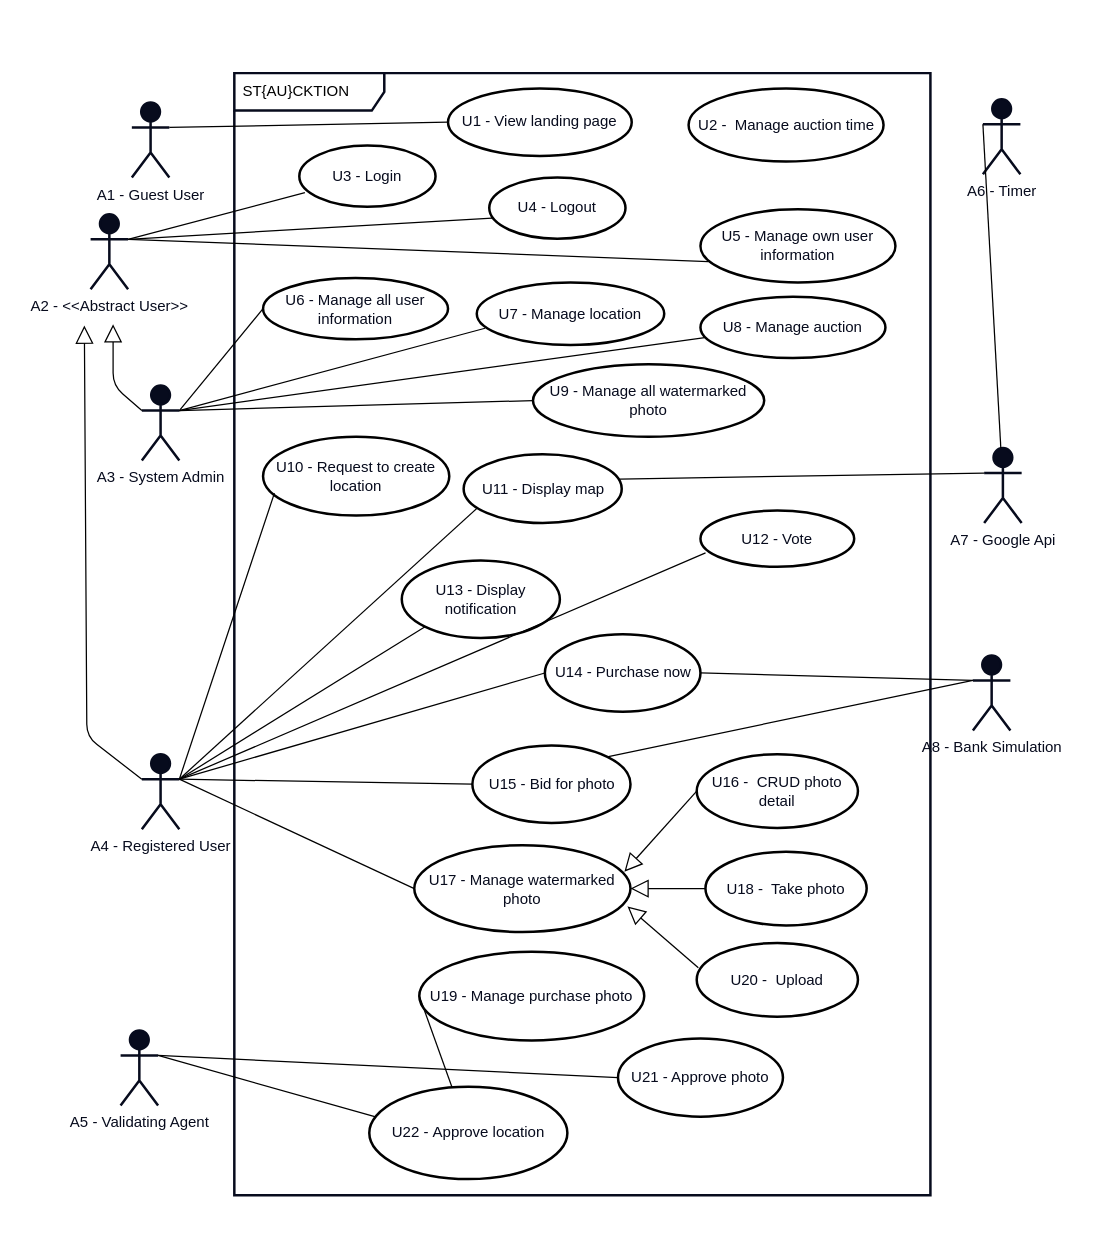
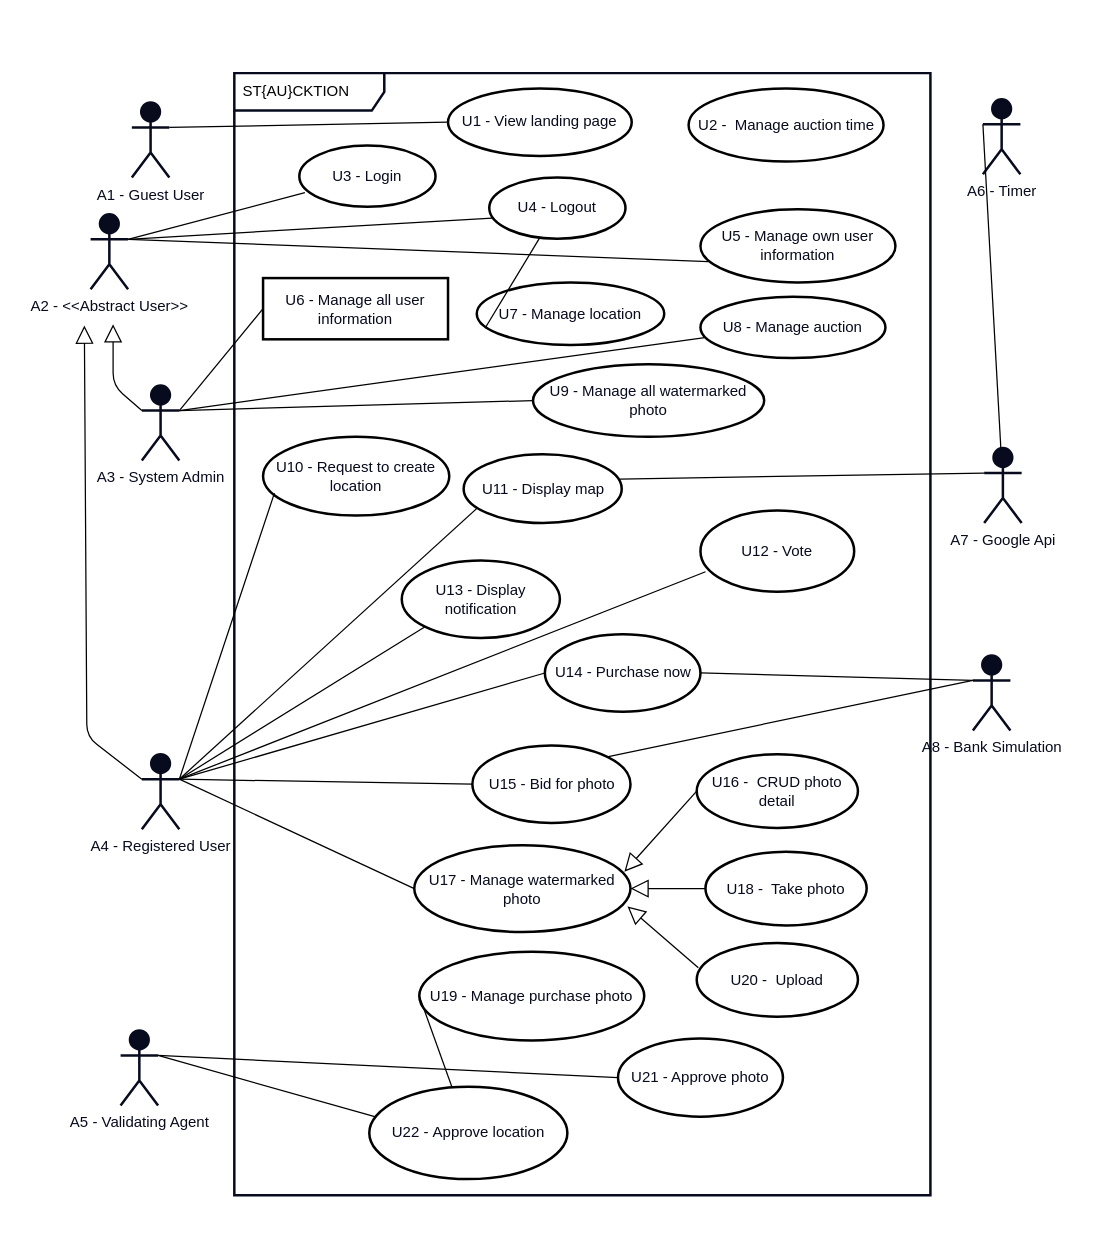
  <mxCell id="0" />
  <mxCell id="1" parent="0" />
  <mxCell id="2" value="" style="rounded=0;whiteSpace=wrap;html=1;strokeColor=#FFFFFF;strokeWidth=2;fontColor=#070B1D;fillColor=none;gradientColor=none;" parent="1" vertex="1"><mxGeometry x="20" y="20" width="839" height="955" as="geometry" /></mxCell>
  <mxCell id="3" value="ST{AU}CKTION" style="shape=umlFrame;whiteSpace=wrap;html=1;width=120;height=30;boundedLbl=1;verticalAlign=middle;align=left;spacingLeft=5;strokeWidth=2;swimlaneFillColor=none;perimeterSpacing=1;strokeColor=#070B1D;" parent="1" vertex="1"><mxGeometry x="187" y="58" width="557" height="898" as="geometry" /></mxCell>
  <mxCell id="4" value="&lt;font color=&quot;#070b1d&quot;&gt;A2 - &amp;lt;&amp;lt;Abstract User&amp;gt;&amp;gt;&lt;br&gt;&lt;/font&gt;" style="shape=umlActor;verticalLabelPosition=bottom;verticalAlign=top;html=1;strokeColor=#070B1D;strokeWidth=2;fillColor=#070B1D;gradientColor=none;" parent="1" vertex="1"><mxGeometry x="72" y="171" width="30" height="60" as="geometry" /></mxCell>
  <mxCell id="5" value="U7 - Manage location" style="ellipse;whiteSpace=wrap;html=1;strokeColor=#000000;strokeWidth=2;fontColor=#070B1D;fillColor=none;gradientColor=none;" parent="1" vertex="1"><mxGeometry x="381" y="225.5" width="150" height="50" as="geometry" /></mxCell>
  <mxCell id="6" value="U5 - Manage own user information" style="ellipse;whiteSpace=wrap;html=1;strokeColor=#000000;strokeWidth=2;fontColor=#070B1D;fillColor=none;gradientColor=none;" parent="1" vertex="1"><mxGeometry x="560" y="167" width="156" height="58.5" as="geometry" /></mxCell>
  <mxCell id="7" value="U20 -&amp;nbsp; Upload" style="ellipse;whiteSpace=wrap;html=1;strokeColor=#000000;strokeWidth=2;fontColor=#070B1D;fillColor=none;gradientColor=none;" parent="1" vertex="1"><mxGeometry x="557" y="754" width="129" height="59" as="geometry" /></mxCell>
  <mxCell id="8" value="U3 - Login" style="ellipse;whiteSpace=wrap;html=1;strokeColor=#000000;strokeWidth=2;fontColor=#070B1D;fillColor=none;gradientColor=none;" parent="1" vertex="1"><mxGeometry x="239" y="116" width="109" height="49" as="geometry" /></mxCell>
  <mxCell id="9" value="U4 - Logout" style="ellipse;whiteSpace=wrap;html=1;strokeColor=#000000;strokeWidth=2;fontColor=#070B1D;fillColor=none;gradientColor=none;" parent="1" vertex="1"><mxGeometry x="391" y="141.5" width="109" height="49" as="geometry" /></mxCell>
  <mxCell id="10" value="U15 -&amp;nbsp;Bid for photo" style="ellipse;whiteSpace=wrap;html=1;strokeColor=#000000;strokeWidth=2;fontColor=#070B1D;fillColor=none;gradientColor=none;" parent="1" vertex="1"><mxGeometry x="377.5" y="596" width="126.5" height="62" as="geometry" /></mxCell>
  <mxCell id="11" value="&lt;font color=&quot;#070b1d&quot;&gt;A8 - Bank Simulation&lt;br&gt;&lt;/font&gt;" style="shape=umlActor;verticalLabelPosition=bottom;verticalAlign=top;html=1;strokeColor=#070B1D;strokeWidth=2;fillColor=#070B1D;gradientColor=none;" parent="1" vertex="1"><mxGeometry x="778" y="524" width="30" height="60" as="geometry" /></mxCell>
  <mxCell id="12" value="&lt;font color=&quot;#070b1d&quot;&gt;A7 - Google Api&lt;br&gt;&lt;/font&gt;" style="shape=umlActor;verticalLabelPosition=bottom;verticalAlign=top;html=1;strokeColor=#070B1D;strokeWidth=2;fillColor=#070B1D;gradientColor=none;" parent="1" vertex="1"><mxGeometry x="787" y="358" width="30" height="60" as="geometry" /></mxCell>
  <mxCell id="13" value="&lt;font color=&quot;#070b1d&quot;&gt;A3 - System Admin&lt;br&gt;&lt;/font&gt;" style="shape=umlActor;verticalLabelPosition=bottom;verticalAlign=top;html=1;strokeColor=#070B1D;strokeWidth=2;fillColor=#070B1D;gradientColor=none;" parent="1" vertex="1"><mxGeometry x="113" y="308" width="30" height="60" as="geometry" /></mxCell>
  <mxCell id="14" value="U14 - Purchase now" style="ellipse;whiteSpace=wrap;html=1;strokeColor=#000000;strokeWidth=2;fontColor=#070B1D;fillColor=none;gradientColor=none;" parent="1" vertex="1"><mxGeometry x="435.5" y="507" width="124.5" height="62" as="geometry" /></mxCell>
- <mxCell id="15" value="U12 - Vote" style="ellipse;whiteSpace=wrap;html=1;strokeColor=#000000;strokeWidth=2;fontColor=#070B1D;fillColor=none;gradientColor=none;" parent="1" vertex="1"><mxGeometry x="560" y="408" width="123" height="45" as="geometry" /></mxCell>
+ <mxCell id="15" value="U12 - Vote" style="ellipse;whiteSpace=wrap;html=1;strokeColor=#000000;strokeWidth=2;fontColor=#070B1D;fillColor=none;gradientColor=none;" parent="1" vertex="1"><mxGeometry x="560" y="408" width="123" height="65" as="geometry" /></mxCell>
  <mxCell id="16" value="U17 - Manage watermarked photo" style="ellipse;whiteSpace=wrap;html=1;strokeColor=#000000;strokeWidth=2;fontColor=#070B1D;fillColor=none;gradientColor=none;" parent="1" vertex="1"><mxGeometry x="331" y="675.75" width="173" height="69.5" as="geometry" /></mxCell>
  <mxCell id="17" value="U21 - Approve photo" style="ellipse;whiteSpace=wrap;html=1;strokeColor=#000000;strokeWidth=2;fontColor=#070B1D;fillColor=none;gradientColor=none;" parent="1" vertex="1"><mxGeometry x="494" y="830.5" width="132" height="62.5" as="geometry" /></mxCell>
  <mxCell id="18" value="&lt;font color=&quot;#070b1d&quot;&gt;A5 - Validating Agent&lt;br&gt;&lt;/font&gt;" style="shape=umlActor;verticalLabelPosition=bottom;verticalAlign=top;html=1;strokeColor=#070B1D;strokeWidth=2;fillColor=#070B1D;gradientColor=none;" parent="1" vertex="1"><mxGeometry x="96" y="824" width="30" height="60" as="geometry" /></mxCell>
  <mxCell id="19" value="" style="endArrow=none;html=1;rounded=1;strokeColor=#000000;fontColor=#070B1D;exitX=1;exitY=0.5;exitDx=0;exitDy=0;entryX=0;entryY=0.333;entryDx=0;entryDy=0;entryPerimeter=0;" parent="1" source="14" target="11" edge="1"><mxGeometry width="50" height="50" relative="1" as="geometry"><mxPoint x="453" y="767.5" as="sourcePoint" /><mxPoint x="503" y="717.5" as="targetPoint" /></mxGeometry></mxCell>
  <mxCell id="20" value="" style="endArrow=none;html=1;strokeColor=#000000;exitX=0.041;exitY=0.768;exitDx=0;exitDy=0;entryX=1;entryY=0.333;entryDx=0;entryDy=0;entryPerimeter=0;exitPerimeter=0;" parent="1" source="8" target="4" edge="1"><mxGeometry width="50" height="50" relative="1" as="geometry"><mxPoint x="217" y="194.5" as="sourcePoint" /><mxPoint x="80" y="193" as="targetPoint" /></mxGeometry></mxCell>
  <mxCell id="21" value="" style="endArrow=none;html=1;strokeColor=#000000;exitX=0.022;exitY=0.664;exitDx=0;exitDy=0;entryX=1;entryY=0.333;entryDx=0;entryDy=0;entryPerimeter=0;exitPerimeter=0;" parent="1" source="9" target="4" edge="1"><mxGeometry width="50" height="50" relative="1" as="geometry"><mxPoint x="217" y="195.5" as="sourcePoint" /><mxPoint x="78" y="194" as="targetPoint" /></mxGeometry></mxCell>
  <mxCell id="22" value="" style="endArrow=none;html=1;strokeColor=#000000;exitX=0.04;exitY=0.715;exitDx=0;exitDy=0;entryX=1;entryY=0.333;entryDx=0;entryDy=0;entryPerimeter=0;exitPerimeter=0;" parent="1" source="6" target="4" edge="1"><mxGeometry width="50" height="50" relative="1" as="geometry"><mxPoint x="219" y="195.5" as="sourcePoint" /><mxPoint x="79" y="194" as="targetPoint" /></mxGeometry></mxCell>
- <mxCell id="23" value="" style="endArrow=none;html=1;strokeColor=#000000;entryX=1;entryY=0.333;entryDx=0;entryDy=0;exitX=0.044;exitY=0.733;exitDx=0;exitDy=0;entryPerimeter=0;exitPerimeter=0;" parent="1" source="5" target="13" edge="1"><mxGeometry width="50" height="50" relative="1" as="geometry"><mxPoint x="302" y="318.5" as="sourcePoint" /><mxPoint x="148" y="317" as="targetPoint" /></mxGeometry></mxCell>
+ <mxCell id="23" value="" style="endArrow=none;html=1;strokeColor=#000000;exitX=0.044;exitY=0.733;exitDx=0;exitDy=0;exitPerimeter=0;" parent="1" source="5" target="9" edge="1"><mxGeometry width="50" height="50" relative="1" as="geometry"><mxPoint x="302" y="318.5" as="sourcePoint" /><mxPoint x="148" y="317" as="targetPoint" /></mxGeometry></mxCell>
  <mxCell id="24" value="" style="endArrow=none;html=1;strokeColor=#000000;entryX=1;entryY=0.333;entryDx=0;entryDy=0;exitX=0;exitY=0.5;exitDx=0;exitDy=0;entryPerimeter=0;" parent="1" source="17" target="18" edge="1"><mxGeometry width="50" height="50" relative="1" as="geometry"><mxPoint x="302" y="448.5" as="sourcePoint" /><mxPoint x="148" y="447" as="targetPoint" /></mxGeometry></mxCell>
  <mxCell id="25" value="" style="endArrow=none;html=1;strokeColor=#000000;entryX=1;entryY=0.333;entryDx=0;entryDy=0;exitX=0;exitY=0.5;exitDx=0;exitDy=0;entryPerimeter=0;" parent="1" source="16" target="34" edge="1"><mxGeometry width="50" height="50" relative="1" as="geometry"><mxPoint x="302" y="576.5" as="sourcePoint" /><mxPoint x="148" y="575" as="targetPoint" /></mxGeometry></mxCell>
  <mxCell id="26" value="" style="endArrow=none;html=1;strokeColor=#000000;entryX=1;entryY=0.333;entryDx=0;entryDy=0;exitX=0;exitY=0.5;exitDx=0;exitDy=0;entryPerimeter=0;" parent="1" source="10" target="34" edge="1"><mxGeometry width="50" height="50" relative="1" as="geometry"><mxPoint x="302" y="711.5" as="sourcePoint" /><mxPoint x="148" y="738" as="targetPoint" /></mxGeometry></mxCell>
  <mxCell id="27" value="" style="endArrow=none;html=1;strokeColor=#000000;entryX=1;entryY=0.333;entryDx=0;entryDy=0;exitX=0;exitY=0.5;exitDx=0;exitDy=0;entryPerimeter=0;" parent="1" source="14" target="34" edge="1"><mxGeometry width="50" height="50" relative="1" as="geometry"><mxPoint x="302" y="712.5" as="sourcePoint" /><mxPoint x="148" y="738" as="targetPoint" /></mxGeometry></mxCell>
  <mxCell id="28" value="U1 - View landing page" style="ellipse;whiteSpace=wrap;html=1;strokeColor=#000000;strokeWidth=2;fontColor=#070B1D;fillColor=none;gradientColor=none;" parent="1" vertex="1"><mxGeometry x="358" y="70.25" width="147" height="54" as="geometry" /></mxCell>
  <mxCell id="29" value="&lt;font color=&quot;#070b1d&quot;&gt;A1 - Guest User&lt;br&gt;&lt;/font&gt;" style="shape=umlActor;verticalLabelPosition=bottom;verticalAlign=top;html=1;strokeColor=#070B1D;strokeWidth=2;fillColor=#070B1D;gradientColor=none;" parent="1" vertex="1"><mxGeometry x="105" y="81.5" width="30" height="60" as="geometry" /></mxCell>
  <mxCell id="30" value="" style="endArrow=none;html=1;strokeColor=#000000;exitX=0;exitY=0.5;exitDx=0;exitDy=0;entryX=1;entryY=0.333;entryDx=0;entryDy=0;entryPerimeter=0;exitPerimeter=0;" parent="1" source="28" target="29" edge="1"><mxGeometry width="50" height="50" relative="1" as="geometry"><mxPoint x="327" y="54" as="sourcePoint" /><mxPoint x="82" y="116.5" as="targetPoint" /></mxGeometry></mxCell>
  <mxCell id="31" value="" style="edgeStyle=none;html=1;endSize=12;endArrow=block;endFill=0;strokeColor=#000000;exitX=0;exitY=0.333;exitDx=0;exitDy=0;exitPerimeter=0;" parent="1" source="13" edge="1"><mxGeometry width="160" relative="1" as="geometry"><mxPoint x="-100" y="284.5" as="sourcePoint" /><mxPoint x="90" y="259" as="targetPoint" /><Array as="points"><mxPoint x="90" y="308" /></Array></mxGeometry></mxCell>
  <mxCell id="32" value="" style="edgeStyle=none;html=1;endSize=12;endArrow=block;endFill=0;strokeColor=#000000;exitX=0;exitY=0.333;exitDx=0;exitDy=0;exitPerimeter=0;" parent="1" source="34" edge="1"><mxGeometry width="160" relative="1" as="geometry"><mxPoint x="108" y="506" as="sourcePoint" /><mxPoint x="67" y="260" as="targetPoint" /><Array as="points"><mxPoint x="69" y="589" /></Array></mxGeometry></mxCell>
  <mxCell id="33" value="" style="endArrow=none;html=1;rounded=1;strokeColor=#000000;fontColor=#070B1D;exitX=1;exitY=0;exitDx=0;exitDy=0;entryX=0;entryY=0.333;entryDx=0;entryDy=0;entryPerimeter=0;" parent="1" source="10" target="11" edge="1"><mxGeometry width="50" height="50" relative="1" as="geometry"><mxPoint x="430" y="697.5" as="sourcePoint" /><mxPoint x="719" y="715" as="targetPoint" /></mxGeometry></mxCell>
  <mxCell id="34" value="&lt;font color=&quot;#070b1d&quot;&gt;A4 - Registered User&lt;br&gt;&lt;/font&gt;" style="shape=umlActor;verticalLabelPosition=bottom;verticalAlign=top;html=1;strokeColor=#070B1D;strokeWidth=2;fillColor=#070B1D;gradientColor=none;" parent="1" vertex="1"><mxGeometry x="113" y="603" width="30" height="60" as="geometry" /></mxCell>
  <mxCell id="35" value="U10 - Request to create location" style="ellipse;whiteSpace=wrap;html=1;strokeColor=#000000;strokeWidth=2;fontColor=#070B1D;fillColor=none;gradientColor=none;" parent="1" vertex="1"><mxGeometry x="210" y="349" width="149" height="63" as="geometry" /></mxCell>
  <mxCell id="36" value="U22 -&amp;nbsp;Approve location" style="ellipse;whiteSpace=wrap;html=1;strokeColor=#000000;strokeWidth=2;fontColor=#070B1D;fillColor=none;gradientColor=none;" parent="1" vertex="1"><mxGeometry x="295" y="869" width="158.5" height="74" as="geometry" /></mxCell>
  <mxCell id="37" value="" style="endArrow=none;html=1;strokeColor=#000000;entryX=1;entryY=0.333;entryDx=0;entryDy=0;exitX=0.032;exitY=0.328;exitDx=0;exitDy=0;entryPerimeter=0;exitPerimeter=0;" parent="1" source="36" target="18" edge="1"><mxGeometry width="50" height="50" relative="1" as="geometry"><mxPoint x="446.5" y="911.25" as="sourcePoint" /><mxPoint x="153" y="868" as="targetPoint" /></mxGeometry></mxCell>
  <mxCell id="38" value="U11 -&amp;nbsp;Display map" style="ellipse;whiteSpace=wrap;html=1;strokeColor=#000000;strokeWidth=2;fontColor=#070B1D;fillColor=none;gradientColor=none;" parent="1" vertex="1"><mxGeometry x="370.5" y="363" width="126.5" height="55" as="geometry" /></mxCell>
  <mxCell id="39" value="" style="endArrow=none;html=1;strokeColor=#000000;exitX=0.084;exitY=0.787;exitDx=0;exitDy=0;entryX=1;entryY=0.333;entryDx=0;entryDy=0;entryPerimeter=0;exitPerimeter=0;" parent="1" source="38" target="34" edge="1"><mxGeometry width="50" height="50" relative="1" as="geometry"><mxPoint x="324" y="507" as="sourcePoint" /><mxPoint x="141" y="569" as="targetPoint" /></mxGeometry></mxCell>
  <mxCell id="40" value="" style="endArrow=none;html=1;strokeColor=#000000;entryX=0;entryY=0.333;entryDx=0;entryDy=0;entryPerimeter=0;exitX=0.987;exitY=0.361;exitDx=0;exitDy=0;exitPerimeter=0;" parent="1" source="38" target="12" edge="1"><mxGeometry width="50" height="50" relative="1" as="geometry"><mxPoint x="575" y="440" as="sourcePoint" /><mxPoint x="153" y="580" as="targetPoint" /></mxGeometry></mxCell>
  <mxCell id="41" value="" style="endArrow=none;html=1;strokeColor=#000000;exitX=0.061;exitY=0.716;exitDx=0;exitDy=0;entryX=1;entryY=0.333;entryDx=0;entryDy=0;entryPerimeter=0;exitPerimeter=0;" parent="1" source="35" target="34" edge="1"><mxGeometry width="50" height="50" relative="1" as="geometry"><mxPoint x="308" y="410.25" as="sourcePoint" /><mxPoint x="129" y="525.75" as="targetPoint" /></mxGeometry></mxCell>
  <mxCell id="42" value="&lt;font color=&quot;#070b1d&quot;&gt;A6 - Timer&lt;br&gt;&lt;/font&gt;" style="shape=umlActor;verticalLabelPosition=bottom;verticalAlign=top;html=1;strokeColor=#070B1D;strokeWidth=2;fillColor=#070B1D;gradientColor=none;" parent="1" vertex="1"><mxGeometry x="786" y="79" width="30" height="60" as="geometry" /></mxCell>
  <mxCell id="43" value="U2 -&amp;nbsp;&amp;nbsp;Manage auction time" style="ellipse;whiteSpace=wrap;html=1;strokeColor=#000000;strokeWidth=2;fontColor=#070B1D;fillColor=none;gradientColor=none;" parent="1" vertex="1"><mxGeometry x="550.5" y="70.25" width="156" height="58.5" as="geometry" /></mxCell>
  <mxCell id="44" value="" style="endArrow=none;html=1;strokeColor=#000000;exitX=0;exitY=0.333;exitDx=0;exitDy=0;exitPerimeter=0;" parent="1" source="42" target="12" edge="1"><mxGeometry width="50" height="50" relative="1" as="geometry"><mxPoint x="927" y="325.5" as="sourcePoint" /><mxPoint x="641" y="303" as="targetPoint" /></mxGeometry></mxCell>
- <mxCell id="45" value="U6 - Manage all user information" style="ellipse;whiteSpace=wrap;html=1;strokeColor=#000000;strokeWidth=2;fontColor=#070B1D;fillColor=none;gradientColor=none;" parent="1" vertex="1"><mxGeometry x="210" y="222" width="148" height="49" as="geometry" /></mxCell>
+ <mxCell id="45" value="U6 - Manage all user information" style="whiteSpace=wrap;html=1;strokeColor=#000000;strokeWidth=2;fontColor=#070B1D;fillColor=none;gradientColor=none;rounded=0;" parent="1" vertex="1"><mxGeometry x="210" y="222" width="148" height="49" as="geometry" /></mxCell>
  <mxCell id="46" value="" style="endArrow=none;html=1;strokeColor=#000000;entryX=1;entryY=0.333;entryDx=0;entryDy=0;exitX=0;exitY=0.5;exitDx=0;exitDy=0;entryPerimeter=0;" parent="1" source="45" target="13" edge="1"><mxGeometry width="50" height="50" relative="1" as="geometry"><mxPoint x="318" y="305.5" as="sourcePoint" /><mxPoint x="153" y="338" as="targetPoint" /></mxGeometry></mxCell>
  <mxCell id="47" value="U8 - Manage auction" style="ellipse;whiteSpace=wrap;html=1;strokeColor=#000000;strokeWidth=2;fontColor=#070B1D;fillColor=none;gradientColor=none;" parent="1" vertex="1"><mxGeometry x="560" y="237" width="148" height="49" as="geometry" /></mxCell>
  <mxCell id="48" value="" style="endArrow=none;html=1;strokeColor=#000000;entryX=1;entryY=0.333;entryDx=0;entryDy=0;exitX=0.023;exitY=0.666;exitDx=0;exitDy=0;entryPerimeter=0;exitPerimeter=0;" parent="1" source="47" target="13" edge="1"><mxGeometry width="50" height="50" relative="1" as="geometry"><mxPoint x="154" y="354.5" as="sourcePoint" /><mxPoint x="-5" y="364" as="targetPoint" /></mxGeometry></mxCell>
  <mxCell id="49" value="U9 - Manage all watermarked photo" style="ellipse;whiteSpace=wrap;html=1;strokeColor=#000000;strokeWidth=2;fontColor=#070B1D;fillColor=none;gradientColor=none;" parent="1" vertex="1"><mxGeometry x="426" y="291" width="185" height="58" as="geometry" /></mxCell>
  <mxCell id="50" value="" style="endArrow=none;html=1;strokeColor=#000000;entryX=1;entryY=0.333;entryDx=0;entryDy=0;exitX=0;exitY=0.5;exitDx=0;exitDy=0;entryPerimeter=0;" parent="1" source="49" target="13" edge="1"><mxGeometry width="50" height="50" relative="1" as="geometry"><mxPoint x="270.5" y="387.5" as="sourcePoint" /><mxPoint x="111.5" y="397" as="targetPoint" /></mxGeometry></mxCell>
  <mxCell id="51" value="U13 - Display notification" style="ellipse;whiteSpace=wrap;html=1;strokeColor=#000000;strokeWidth=2;fontColor=#070B1D;fillColor=none;gradientColor=none;" parent="1" vertex="1"><mxGeometry x="321" y="448" width="126.5" height="62" as="geometry" /></mxCell>
  <mxCell id="52" value="" style="endArrow=none;html=1;strokeColor=#000000;entryX=1;entryY=0.333;entryDx=0;entryDy=0;exitX=0;exitY=1;exitDx=0;exitDy=0;entryPerimeter=0;" parent="1" source="51" target="34" edge="1"><mxGeometry width="50" height="50" relative="1" as="geometry"><mxPoint x="290" y="858.5" as="sourcePoint" /><mxPoint x="131" y="770" as="targetPoint" /></mxGeometry></mxCell>
  <mxCell id="53" value="" style="endArrow=none;html=1;strokeColor=#000000;exitX=0;exitY=0.5;exitDx=0;exitDy=0;" parent="1" source="54" target="36" edge="1"><mxGeometry width="50" height="50" relative="1" as="geometry"><mxPoint x="-36" y="907.75" as="sourcePoint" /><mxPoint x="-28" y="756" as="targetPoint" /></mxGeometry></mxCell>
  <mxCell id="54" value="U19 - Manage purchase photo" style="ellipse;whiteSpace=wrap;html=1;strokeColor=#000000;strokeWidth=2;fontColor=#070B1D;fillColor=none;gradientColor=none;" parent="1" vertex="1"><mxGeometry x="335" y="761" width="180" height="71" as="geometry" /></mxCell>
  <mxCell id="55" value="U18 -&amp;nbsp; Take photo" style="ellipse;whiteSpace=wrap;html=1;strokeColor=#000000;strokeWidth=2;fontColor=#070B1D;fillColor=none;gradientColor=none;" parent="1" vertex="1"><mxGeometry x="564" y="681" width="129" height="59" as="geometry" /></mxCell>
  <mxCell id="56" value="U16 -&amp;nbsp; CRUD photo detail" style="ellipse;whiteSpace=wrap;html=1;strokeColor=#000000;strokeWidth=2;fontColor=#070B1D;fillColor=none;gradientColor=none;" parent="1" vertex="1"><mxGeometry x="557" y="603" width="129" height="59" as="geometry" /></mxCell>
  <mxCell id="57" value="" style="edgeStyle=none;html=1;endSize=12;endArrow=block;endFill=0;strokeColor=#000000;entryX=0.972;entryY=0.305;entryDx=0;entryDy=0;exitX=0;exitY=0.5;exitDx=0;exitDy=0;entryPerimeter=0;" parent="1" source="56" target="16" edge="1"><mxGeometry width="160" relative="1" as="geometry"><mxPoint x="459" y="914.5" as="sourcePoint" /><mxPoint x="463" y="805.5" as="targetPoint" /><Array as="points" /></mxGeometry></mxCell>
  <mxCell id="58" value="" style="endArrow=none;html=1;strokeColor=#000000;exitX=1;exitY=0.333;exitDx=0;exitDy=0;entryX=0.033;entryY=0.754;entryDx=0;entryDy=0;exitPerimeter=0;entryPerimeter=0;" parent="1" source="34" target="15" edge="1"><mxGeometry width="50" height="50" relative="1" as="geometry"><mxPoint x="-36" y="907.75" as="sourcePoint" /><mxPoint x="-28" y="756" as="targetPoint" /></mxGeometry></mxCell>
  <mxCell id="59" value="" style="edgeStyle=none;html=1;endSize=12;endArrow=block;endFill=0;strokeColor=#000000;entryX=1;entryY=0.5;entryDx=0;entryDy=0;exitX=0;exitY=0.5;exitDx=0;exitDy=0;" parent="1" source="55" target="16" edge="1"><mxGeometry width="160" relative="1" as="geometry"><mxPoint x="486" y="927.55" as="sourcePoint" /><mxPoint x="421.827" y="842.456" as="targetPoint" /><Array as="points" /></mxGeometry></mxCell>
  <mxCell id="60" value="" style="edgeStyle=none;html=1;endSize=12;endArrow=block;endFill=0;strokeColor=#000000;entryX=0.986;entryY=0.705;entryDx=0;entryDy=0;entryPerimeter=0;exitX=0.01;exitY=0.336;exitDx=0;exitDy=0;exitPerimeter=0;" parent="1" source="7" target="16" edge="1"><mxGeometry width="160" relative="1" as="geometry"><mxPoint x="483.439" y="1023.94" as="sourcePoint" /><mxPoint x="418.003" y="912.003" as="targetPoint" /><Array as="points" /></mxGeometry></mxCell>
